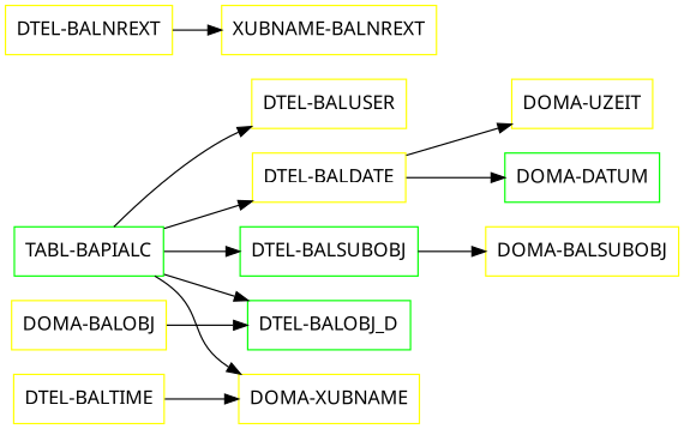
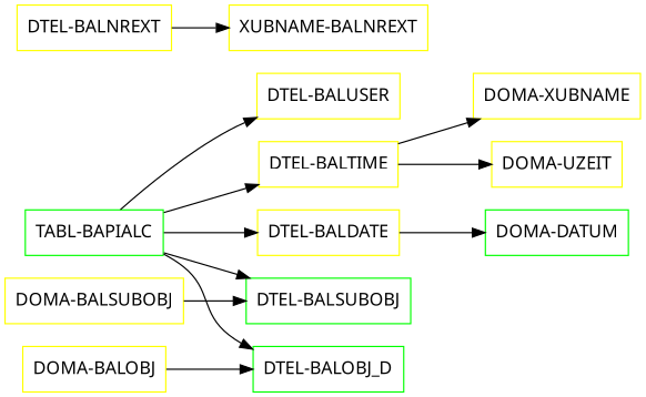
  digraph {
    fontname="Noto Sans"
    rankdir=LR
    node [color=yellow fontname="Noto Sans" shape=box]
    edge [fontname="Noto Sans"]
    "TABL-BAPIALC" [color=green]
    "DTEL-BALUSER"
    "DTEL-BALTIME"
    "DTEL-BALDATE"
    "DTEL-BALSUBOBJ" [color=green]
    "DTEL-BALOBJ_D" [color=green]
    "DOMA-XUBNAME"
    "DOMA-UZEIT"
    "DOMA-DATUM" [color=green]
    n10 [label="XUBNAME-BALNREXT"]
    "DTEL-BALNREXT"
    "DOMA-BALSUBOBJ"
    "DOMA-BALOBJ"
    "TABL-BAPIALC" -> "DTEL-BALUSER"
-   "TABL-BAPIALC" -> "DOMA-XUBNAME"
+   "TABL-BAPIALC" -> "DTEL-BALTIME"
    "TABL-BAPIALC" -> "DTEL-BALDATE"
    "TABL-BAPIALC" -> "DTEL-BALSUBOBJ"
    "TABL-BAPIALC" -> "DTEL-BALOBJ_D"
    "DTEL-BALTIME" -> "DOMA-XUBNAME"
-   "DTEL-BALDATE" -> "DOMA-UZEIT"
+   "DTEL-BALTIME" -> "DOMA-UZEIT"
    "DTEL-BALDATE" -> "DOMA-DATUM"
-   "DTEL-BALSUBOBJ" -> "DOMA-BALSUBOBJ"
+   "DOMA-BALSUBOBJ" -> "DTEL-BALSUBOBJ"
    "DTEL-BALNREXT" -> n10
    "DOMA-BALOBJ" -> "DTEL-BALOBJ_D"
  }
